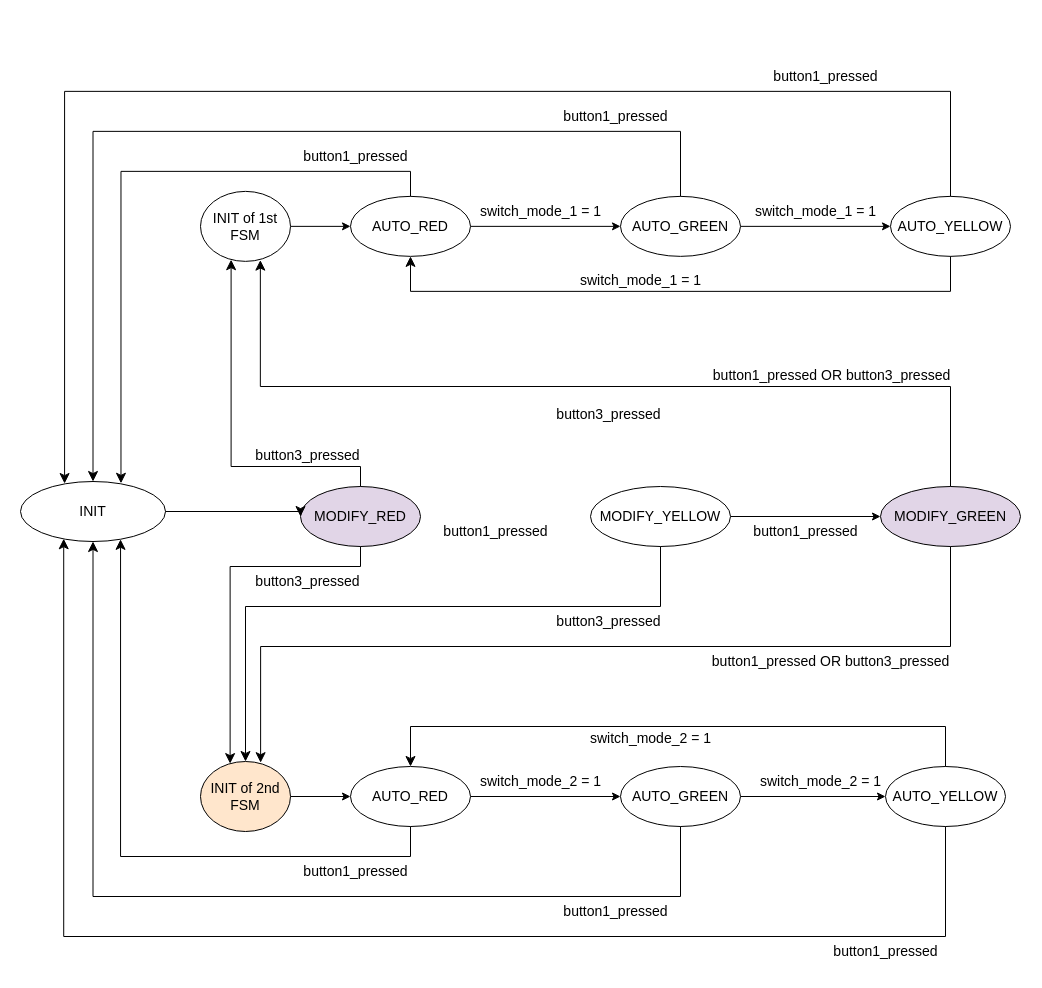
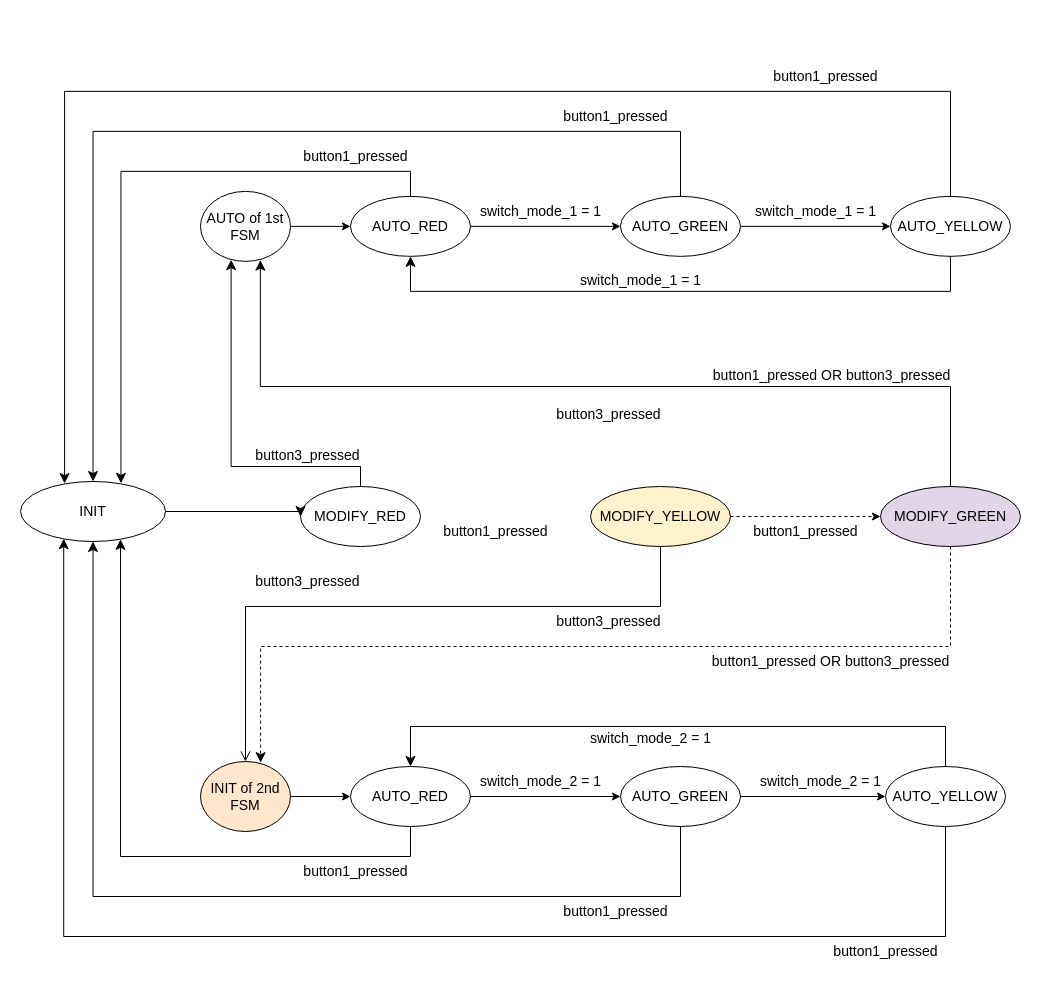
  <mxCell id="0" />
  <mxCell id="1" parent="0" />
  <mxCell id="2" value="" style="edgeStyle=none;html=1;fontSize=14;" parent="1" source="3" target="5" edge="1"><mxGeometry relative="1" as="geometry" /></mxCell>
  <mxCell id="3" value="AUTO_RED" style="ellipse;whiteSpace=wrap;html=1;fontSize=14;" parent="1" vertex="1"><mxGeometry x="350" y="195.87" width="120" height="60" as="geometry" /></mxCell>
  <mxCell id="4" value="" style="edgeStyle=none;html=1;fontSize=14;" parent="1" source="5" target="6" edge="1"><mxGeometry relative="1" as="geometry" /></mxCell>
  <mxCell id="5" value="AUTO_GREEN" style="ellipse;whiteSpace=wrap;html=1;fontSize=14;" parent="1" vertex="1"><mxGeometry x="620" y="195.87" width="120" height="60" as="geometry" /></mxCell>
  <mxCell id="6" value="AUTO_YELLOW" style="ellipse;whiteSpace=wrap;html=1;fontSize=14;" parent="1" vertex="1"><mxGeometry x="890" y="195.87" width="120" height="60" as="geometry" /></mxCell>
  <mxCell id="7" value="" style="edgeStyle=none;html=1;fontSize=14;" parent="1" source="8" target="10" edge="1"><mxGeometry relative="1" as="geometry" /></mxCell>
  <mxCell id="8" value="AUTO_RED" style="ellipse;whiteSpace=wrap;html=1;fontSize=14;" parent="1" vertex="1"><mxGeometry x="350" y="766" width="120" height="60" as="geometry" /></mxCell>
  <mxCell id="9" value="" style="edgeStyle=none;html=1;fontSize=14;" parent="1" source="10" target="11" edge="1"><mxGeometry relative="1" as="geometry" /></mxCell>
  <mxCell id="10" value="AUTO_GREEN" style="ellipse;whiteSpace=wrap;html=1;fontSize=14;" parent="1" vertex="1"><mxGeometry x="620" y="766" width="120" height="60" as="geometry" /></mxCell>
  <mxCell id="11" value="AUTO_YELLOW" style="ellipse;whiteSpace=wrap;html=1;fontSize=14;" parent="1" vertex="1"><mxGeometry x="885" y="766" width="120" height="60" as="geometry" /></mxCell>
  <mxCell id="12" value="" style="edgeStyle=none;html=1;fontSize=14;" parent="1" source="13" target="3" edge="1"><mxGeometry relative="1" as="geometry" /></mxCell>
- <mxCell id="13" value="INIT of 1st FSM" style="ellipse;whiteSpace=wrap;html=1;fontSize=14;" parent="1" vertex="1"><mxGeometry x="200" y="190.87" width="90" height="70" as="geometry" /></mxCell>
+ <mxCell id="13" value="AUTO of 1st FSM" style="ellipse;whiteSpace=wrap;html=1;fontSize=14;" parent="1" vertex="1"><mxGeometry x="200" y="190.87" width="90" height="70" as="geometry" /></mxCell>
  <mxCell id="14" value="" style="edgeStyle=none;html=1;fontSize=14;" parent="1" source="15" target="8" edge="1"><mxGeometry relative="1" as="geometry" /></mxCell>
  <mxCell id="15" value="INIT of 2nd FSM" style="ellipse;whiteSpace=wrap;html=1;fontSize=14;fillColor=#ffe6cc;" parent="1" vertex="1"><mxGeometry x="200" y="761" width="90" height="70" as="geometry" /></mxCell>
  <mxCell id="16" value="INIT" style="ellipse;whiteSpace=wrap;html=1;fontSize=14;" parent="1" vertex="1"><mxGeometry x="20" y="481" width="145" height="60" as="geometry" /></mxCell>
  <mxCell id="17" value="switch_mode_1 = 1" style="text;html=1;align=center;verticalAlign=middle;resizable=0;points=[];autosize=1;strokeColor=none;fillColor=none;fontSize=14;" parent="1" vertex="1"><mxGeometry x="470" y="195.87" width="140" height="30" as="geometry" /></mxCell>
  <mxCell id="18" value="switch_mode_1 = 1" style="text;html=1;align=center;verticalAlign=middle;resizable=0;points=[];autosize=1;strokeColor=none;fillColor=none;fontSize=14;" parent="1" vertex="1"><mxGeometry x="745" y="195.87" width="140" height="30" as="geometry" /></mxCell>
  <mxCell id="19" value="switch_mode_2 = 1" style="text;html=1;align=center;verticalAlign=middle;resizable=0;points=[];autosize=1;strokeColor=none;fillColor=none;fontSize=14;" parent="1" vertex="1"><mxGeometry x="470" y="766" width="140" height="30" as="geometry" /></mxCell>
  <mxCell id="20" value="switch_mode_2 = 1" style="text;html=1;align=center;verticalAlign=middle;resizable=0;points=[];autosize=1;strokeColor=none;fillColor=none;fontSize=14;" parent="1" vertex="1"><mxGeometry x="750" y="766" width="140" height="30" as="geometry" /></mxCell>
  <mxCell id="21" value="" style="edgeStyle=elbowEdgeStyle;elbow=vertical;endArrow=classic;html=1;curved=0;rounded=0;endSize=8;startSize=8;fontSize=14;exitX=0.5;exitY=1;exitDx=0;exitDy=0;entryX=0.5;entryY=1;entryDx=0;entryDy=0;" parent="1" source="6" target="3" edge="1"><mxGeometry width="50" height="50" relative="1" as="geometry"><mxPoint x="390" y="470.87" as="sourcePoint" /><mxPoint x="410" y="140.87" as="targetPoint" /><Array as="points"><mxPoint x="650" y="290.87" /></Array></mxGeometry></mxCell>
  <mxCell id="22" value="switch_mode_1 = 1" style="text;html=1;align=center;verticalAlign=middle;resizable=0;points=[];autosize=1;strokeColor=none;fillColor=none;fontSize=14;" parent="1" vertex="1"><mxGeometry x="570" y="264.87" width="140" height="30" as="geometry" /></mxCell>
  <mxCell id="23" value="" style="edgeStyle=elbowEdgeStyle;elbow=vertical;endArrow=classic;html=1;curved=0;rounded=0;endSize=8;startSize=8;fontSize=14;exitX=0.5;exitY=0;exitDx=0;exitDy=0;entryX=0.5;entryY=0;entryDx=0;entryDy=0;" parent="1" source="11" target="8" edge="1"><mxGeometry width="50" height="50" relative="1" as="geometry"><mxPoint x="880" y="841" as="sourcePoint" /><mxPoint x="400" y="841" as="targetPoint" /><Array as="points"><mxPoint x="660" y="726" /></Array></mxGeometry></mxCell>
  <mxCell id="24" value="switch_mode_2 = 1" style="text;html=1;align=center;verticalAlign=middle;resizable=0;points=[];autosize=1;strokeColor=none;fillColor=none;fontSize=14;" parent="1" vertex="1"><mxGeometry x="580" y="723" width="140" height="30" as="geometry" /></mxCell>
  <mxCell id="25" value="" style="edgeStyle=elbowEdgeStyle;elbow=vertical;endArrow=classic;html=1;curved=0;rounded=0;endSize=8;startSize=8;fontSize=14;exitX=0.5;exitY=0;exitDx=0;exitDy=0;entryX=0.304;entryY=0.034;entryDx=0;entryDy=0;entryPerimeter=0;" parent="1" source="6" target="16" edge="1"><mxGeometry width="50" height="50" relative="1" as="geometry"><mxPoint x="220" y="360.87" as="sourcePoint" /><mxPoint x="48.7" y="389.51" as="targetPoint" /><Array as="points"><mxPoint x="470" y="90.87" /><mxPoint x="450" y="90.87" /><mxPoint x="510" y="20.87" /></Array></mxGeometry></mxCell>
  <mxCell id="26" value="" style="edgeStyle=elbowEdgeStyle;elbow=vertical;endArrow=classic;html=1;curved=0;rounded=0;endSize=8;startSize=8;fontSize=14;entryX=0.5;entryY=0;entryDx=0;entryDy=0;" parent="1" source="5" target="16" edge="1"><mxGeometry width="50" height="50" relative="1" as="geometry"><mxPoint x="900" y="205.87" as="sourcePoint" /><mxPoint x="70" y="386" as="targetPoint" /><Array as="points"><mxPoint x="360" y="130.87" /><mxPoint x="370" y="130.87" /></Array></mxGeometry></mxCell>
  <mxCell id="27" value="" style="edgeStyle=elbowEdgeStyle;elbow=vertical;endArrow=classic;html=1;curved=0;rounded=0;endSize=8;startSize=8;fontSize=14;exitX=0.5;exitY=0;exitDx=0;exitDy=0;entryX=0.693;entryY=0.03;entryDx=0;entryDy=0;entryPerimeter=0;" parent="1" source="3" target="16" edge="1"><mxGeometry width="50" height="50" relative="1" as="geometry"><mxPoint x="910" y="215.87" as="sourcePoint" /><mxPoint x="89" y="481" as="targetPoint" /><Array as="points"><mxPoint x="230" y="170.87" /></Array></mxGeometry></mxCell>
  <mxCell id="28" value="button1_pressed" style="text;html=1;align=center;verticalAlign=middle;resizable=0;points=[];autosize=1;strokeColor=none;fillColor=none;fontSize=14;" parent="1" vertex="1"><mxGeometry x="760" y="60.87" width="130" height="30" as="geometry" /></mxCell>
  <mxCell id="29" value="button1_pressed" style="text;html=1;align=center;verticalAlign=middle;resizable=0;points=[];autosize=1;strokeColor=none;fillColor=none;fontSize=14;" parent="1" vertex="1"><mxGeometry x="550" y="100.87" width="130" height="30" as="geometry" /></mxCell>
  <mxCell id="30" value="button1_pressed" style="text;html=1;align=center;verticalAlign=middle;resizable=0;points=[];autosize=1;strokeColor=none;fillColor=none;fontSize=14;" parent="1" vertex="1"><mxGeometry x="290" y="140.87" width="130" height="30" as="geometry" /></mxCell>
  <mxCell id="31" value="" style="edgeStyle=elbowEdgeStyle;elbow=vertical;endArrow=classic;html=1;curved=0;rounded=0;endSize=8;startSize=8;fontSize=14;exitX=0.5;exitY=1;exitDx=0;exitDy=0;entryX=0.298;entryY=0.954;entryDx=0;entryDy=0;entryPerimeter=0;" parent="1" source="11" target="16" edge="1"><mxGeometry width="50" height="50" relative="1" as="geometry"><mxPoint x="130" y="666" as="sourcePoint" /><mxPoint x="49.7" y="598.97" as="targetPoint" /><Array as="points"><mxPoint x="470" y="936" /></Array></mxGeometry></mxCell>
  <mxCell id="32" value="" style="edgeStyle=elbowEdgeStyle;elbow=vertical;endArrow=classic;html=1;curved=0;rounded=0;endSize=8;startSize=8;fontSize=14;exitX=0.5;exitY=1;exitDx=0;exitDy=0;entryX=0.5;entryY=1;entryDx=0;entryDy=0;" parent="1" source="10" target="16" edge="1"><mxGeometry width="50" height="50" relative="1" as="geometry"><mxPoint x="900" y="836" as="sourcePoint" /><mxPoint x="70" y="601" as="targetPoint" /><Array as="points"><mxPoint x="340" y="896" /><mxPoint x="360" y="936" /></Array></mxGeometry></mxCell>
  <mxCell id="33" value="" style="edgeStyle=elbowEdgeStyle;elbow=vertical;endArrow=classic;html=1;curved=0;rounded=0;endSize=8;startSize=8;fontSize=14;exitX=0.5;exitY=1;exitDx=0;exitDy=0;entryX=0.69;entryY=0.964;entryDx=0;entryDy=0;entryPerimeter=0;" parent="1" source="8" target="16" edge="1"><mxGeometry width="50" height="50" relative="1" as="geometry"><mxPoint x="910" y="846" as="sourcePoint" /><mxPoint x="90" y="596" as="targetPoint" /><Array as="points"><mxPoint x="270" y="856" /></Array></mxGeometry></mxCell>
  <mxCell id="34" value="button1_pressed" style="text;html=1;align=center;verticalAlign=middle;resizable=0;points=[];autosize=1;strokeColor=none;fillColor=none;fontSize=14;" parent="1" vertex="1"><mxGeometry x="820" y="936" width="130" height="30" as="geometry" /></mxCell>
  <mxCell id="35" value="button1_pressed" style="text;html=1;align=center;verticalAlign=middle;resizable=0;points=[];autosize=1;strokeColor=none;fillColor=none;fontSize=14;" parent="1" vertex="1"><mxGeometry x="550" y="896" width="130" height="30" as="geometry" /></mxCell>
  <mxCell id="36" value="button1_pressed" style="text;html=1;align=center;verticalAlign=middle;resizable=0;points=[];autosize=1;strokeColor=none;fillColor=none;fontSize=14;" parent="1" vertex="1"><mxGeometry x="290" y="856" width="130" height="30" as="geometry" /></mxCell>
- <mxCell id="37" value="MODIFY_RED" style="ellipse;whiteSpace=wrap;html=1;fontSize=14;fillColor=#e1d5e7;" parent="1" vertex="1"><mxGeometry x="300" y="486" width="120" height="60" as="geometry" /></mxCell>
- <mxCell id="38" value="" style="edgeStyle=none;html=1;fontSize=14;" parent="1" source="39" target="40" edge="1"><mxGeometry relative="1" as="geometry" /></mxCell>
- <mxCell id="39" value="MODIFY_YELLOW" style="ellipse;whiteSpace=wrap;html=1;fontSize=14;" parent="1" vertex="1"><mxGeometry x="590" y="486" width="140" height="60" as="geometry" /></mxCell>
+ <mxCell id="37" value="MODIFY_RED" style="ellipse;whiteSpace=wrap;html=1;fontSize=14;" parent="1" vertex="1"><mxGeometry x="300" y="486" width="120" height="60" as="geometry" /></mxCell>
+ <mxCell id="38" value="" style="edgeStyle=none;html=1;fontSize=14;dashed=1;" parent="1" source="39" target="40" edge="1"><mxGeometry relative="1" as="geometry" /></mxCell>
+ <mxCell id="39" value="MODIFY_YELLOW" style="ellipse;whiteSpace=wrap;html=1;fontSize=14;fillColor=#fff2cc;" parent="1" vertex="1"><mxGeometry x="590" y="486" width="140" height="60" as="geometry" /></mxCell>
  <mxCell id="40" value="MODIFY_GREEN" style="ellipse;whiteSpace=wrap;html=1;fontSize=14;fillColor=#e1d5e7;" parent="1" vertex="1"><mxGeometry x="880" y="486" width="140" height="60" as="geometry" /></mxCell>
  <mxCell id="41" value="" style="edgeStyle=segmentEdgeStyle;endArrow=classic;html=1;curved=0;rounded=0;endSize=8;startSize=8;fontSize=14;exitX=1;exitY=0.5;exitDx=0;exitDy=0;" parent="1" source="16" edge="1"><mxGeometry width="50" height="50" relative="1" as="geometry"><mxPoint x="470" y="566" as="sourcePoint" /><mxPoint x="300" y="516" as="targetPoint" /></mxGeometry></mxCell>
  <mxCell id="42" value="button1_pressed" style="text;html=1;align=center;verticalAlign=middle;resizable=0;points=[];autosize=1;strokeColor=none;fillColor=none;fontSize=14;" parent="1" vertex="1"><mxGeometry x="430" y="516" width="130" height="30" as="geometry" /></mxCell>
  <mxCell id="43" value="button1_pressed" style="text;html=1;align=center;verticalAlign=middle;resizable=0;points=[];autosize=1;strokeColor=none;fillColor=none;fontSize=14;" parent="1" vertex="1"><mxGeometry x="740" y="516" width="130" height="30" as="geometry" /></mxCell>
  <mxCell id="44" value="" style="edgeStyle=elbowEdgeStyle;elbow=vertical;endArrow=classic;html=1;curved=0;rounded=0;endSize=8;startSize=8;fontSize=14;exitX=0.5;exitY=0;exitDx=0;exitDy=0;entryX=0.665;entryY=0.982;entryDx=0;entryDy=0;entryPerimeter=0;" parent="1" source="40" target="13" edge="1"><mxGeometry width="50" height="50" relative="1" as="geometry"><mxPoint x="560" y="476" as="sourcePoint" /><mxPoint x="610" y="426" as="targetPoint" /><Array as="points"><mxPoint x="610" y="386" /></Array></mxGeometry></mxCell>
  <mxCell id="45" value="" style="edgeStyle=elbowEdgeStyle;elbow=vertical;endArrow=classic;html=1;curved=0;rounded=0;endSize=8;startSize=8;fontSize=14;exitX=0.5;exitY=0;exitDx=0;exitDy=0;entryX=0.34;entryY=0.976;entryDx=0;entryDy=0;entryPerimeter=0;" parent="1" source="37" target="13" edge="1"><mxGeometry width="50" height="50" relative="1" as="geometry"><mxPoint x="970" y="506" as="sourcePoint" /><mxPoint x="230" y="306" as="targetPoint" /><Array as="points"><mxPoint x="280" y="466" /></Array></mxGeometry></mxCell>
  <mxCell id="46" value="button3_pressed" style="text;html=1;align=center;verticalAlign=middle;resizable=0;points=[];autosize=1;strokeColor=none;fillColor=none;fontSize=14;" parent="1" vertex="1"><mxGeometry x="242" y="440" width="130" height="30" as="geometry" /></mxCell>
  <mxCell id="47" value="button3_pressed" style="text;html=1;align=center;verticalAlign=middle;resizable=0;points=[];autosize=1;strokeColor=none;fillColor=none;fontSize=14;" parent="1" vertex="1"><mxGeometry x="543" y="399" width="130" height="30" as="geometry" /></mxCell>
  <mxCell id="48" value="button1_pressed OR button3_pressed" style="text;html=1;align=center;verticalAlign=middle;resizable=0;points=[];autosize=1;strokeColor=none;fillColor=none;fontSize=14;" parent="1" vertex="1"><mxGeometry x="701" y="360" width="260" height="30" as="geometry" /></mxCell>
- <mxCell id="49" value="" style="edgeStyle=elbowEdgeStyle;elbow=vertical;endArrow=classic;html=1;curved=0;rounded=0;endSize=8;startSize=8;fontSize=14;exitX=0.5;exitY=1;exitDx=0;exitDy=0;entryX=0.668;entryY=0.017;entryDx=0;entryDy=0;entryPerimeter=0;" parent="1" source="40" target="15" edge="1"><mxGeometry width="50" height="50" relative="1" as="geometry"><mxPoint x="440" y="596" as="sourcePoint" /><mxPoint x="490" y="546" as="targetPoint" /><Array as="points"><mxPoint x="590" y="646" /></Array></mxGeometry></mxCell>
- <mxCell id="50" value="" style="edgeStyle=elbowEdgeStyle;elbow=vertical;endArrow=classic;html=1;curved=0;rounded=0;endSize=8;startSize=8;fontSize=14;exitX=0.5;exitY=1;exitDx=0;exitDy=0;entryX=0.5;entryY=0;entryDx=0;entryDy=0;" parent="1" source="39" target="15" edge="1"><mxGeometry width="50" height="50" relative="1" as="geometry"><mxPoint x="960" y="556" as="sourcePoint" /><mxPoint x="239.52" y="721.49" as="targetPoint" /><Array as="points"><mxPoint x="380" y="606" /></Array></mxGeometry></mxCell>
- <mxCell id="51" value="" style="edgeStyle=elbowEdgeStyle;elbow=vertical;endArrow=classic;html=1;curved=0;rounded=0;endSize=8;startSize=8;fontSize=14;exitX=0.5;exitY=1;exitDx=0;exitDy=0;entryX=0.329;entryY=0.03;entryDx=0;entryDy=0;entryPerimeter=0;" parent="1" source="37" target="15" edge="1"><mxGeometry width="50" height="50" relative="1" as="geometry"><mxPoint x="670" y="556" as="sourcePoint" /><mxPoint x="210" y="706" as="targetPoint" /><Array as="points"><mxPoint x="310" y="566" /><mxPoint x="460" y="666" /></Array></mxGeometry></mxCell>
+ <mxCell id="49" value="" style="edgeStyle=elbowEdgeStyle;elbow=vertical;endArrow=classic;html=1;curved=0;rounded=0;endSize=8;startSize=8;fontSize=14;exitX=0.5;exitY=1;exitDx=0;exitDy=0;entryX=0.668;entryY=0.017;entryDx=0;entryDy=0;entryPerimeter=0;dashed=1;" parent="1" source="40" target="15" edge="1"><mxGeometry width="50" height="50" relative="1" as="geometry"><mxPoint x="440" y="596" as="sourcePoint" /><mxPoint x="490" y="546" as="targetPoint" /><Array as="points"><mxPoint x="590" y="646" /></Array></mxGeometry></mxCell>
+ <mxCell id="50" value="" style="edgeStyle=elbowEdgeStyle;elbow=vertical;endArrow=open;html=1;curved=0;rounded=0;endSize=8;startSize=8;fontSize=14;exitX=0.5;exitY=1;exitDx=0;exitDy=0;entryX=0.5;entryY=0;entryDx=0;entryDy=0;" parent="1" source="39" target="15" edge="1"><mxGeometry width="50" height="50" relative="1" as="geometry"><mxPoint x="960" y="556" as="sourcePoint" /><mxPoint x="239.52" y="721.49" as="targetPoint" /><Array as="points"><mxPoint x="380" y="606" /></Array></mxGeometry></mxCell>
  <mxCell id="52" value="button3_pressed" style="text;html=1;align=center;verticalAlign=middle;resizable=0;points=[];autosize=1;strokeColor=none;fillColor=none;fontSize=14;" parent="1" vertex="1"><mxGeometry x="242" y="566" width="130" height="30" as="geometry" /></mxCell>
  <mxCell id="53" value="button3_pressed" style="text;html=1;align=center;verticalAlign=middle;resizable=0;points=[];autosize=1;strokeColor=none;fillColor=none;fontSize=14;" parent="1" vertex="1"><mxGeometry x="543" y="606" width="130" height="30" as="geometry" /></mxCell>
  <mxCell id="54" value="button1_pressed OR button3_pressed" style="text;html=1;align=center;verticalAlign=middle;resizable=0;points=[];autosize=1;strokeColor=none;fillColor=none;fontSize=14;" parent="1" vertex="1"><mxGeometry x="700" y="646" width="260" height="30" as="geometry" /></mxCell>
